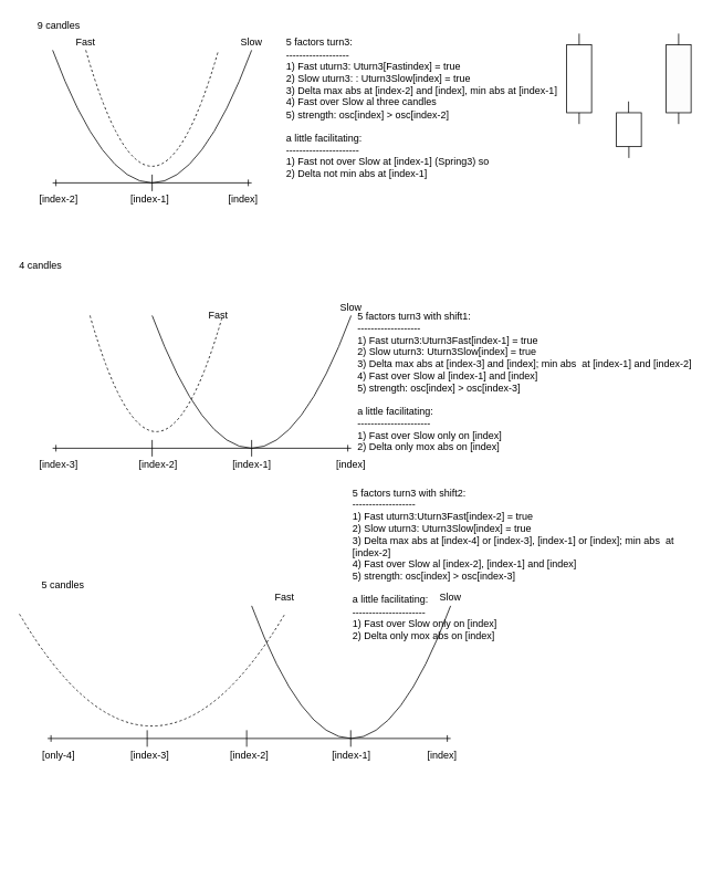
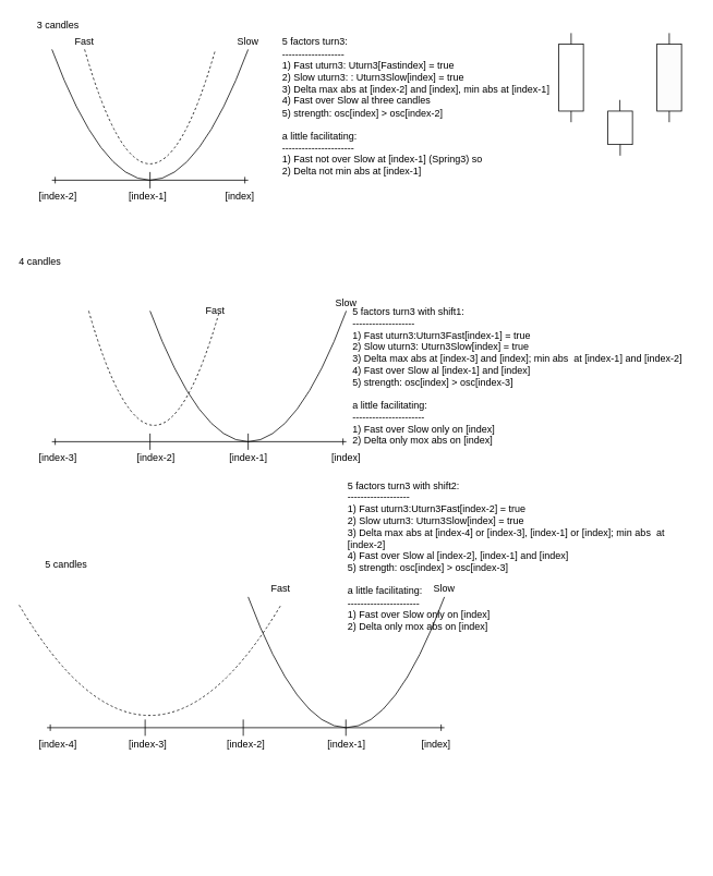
  <mxCell id="0" />
  <mxCell id="1" parent="0" />
- <mxCell id="2" value="9 candles" style="text;html=1;strokeColor=none;fillColor=none;align=left;verticalAlign=middle;whiteSpace=wrap;rounded=0;" parent="1" vertex="1"><mxGeometry x="43" width="250" height="20" as="geometry" y="20" /></mxCell>
+ <mxCell id="2" value="3 candles" style="text;html=1;strokeColor=none;fillColor=none;align=left;verticalAlign=middle;whiteSpace=wrap;rounded=0;" parent="1" vertex="1"><mxGeometry x="43" width="250" height="20" as="geometry" y="20" /></mxCell>
  <mxCell id="3" value="Slow" style="text;html=1;strokeColor=none;fillColor=none;align=center;verticalAlign=middle;whiteSpace=wrap;rounded=0;" parent="1" vertex="1"><mxGeometry x="283" y="40" width="40" height="20" as="geometry" /></mxCell>
  <mxCell id="4" value="Fast" style="text;html=1;strokeColor=none;fillColor=none;align=center;verticalAlign=middle;whiteSpace=wrap;rounded=0;" parent="1" vertex="1"><mxGeometry x="83" y="40" width="40" height="20" as="geometry" /></mxCell>
  <mxCell id="5" value="" style="endArrow=ERone;html=1;startArrow=ERone;startFill=0;endFill=0;" parent="1" edge="1"><mxGeometry x="40" y="190" width="50" height="50" as="geometry"><mxPoint x="63" y="220" as="sourcePoint" /><mxPoint x="303" y="220" as="targetPoint" /></mxGeometry></mxCell>
  <mxCell id="6" value="" style="endArrow=none;html=1;" parent="1" edge="1"><mxGeometry x="40" y="190" width="50" height="50" as="geometry"><mxPoint x="183" y="230" as="sourcePoint" /><mxPoint x="183" y="210" as="targetPoint" /></mxGeometry></mxCell>
  <mxCell id="7" value="" style="curved=1;endArrow=none;html=1;endFill=0;" parent="1" edge="1"><mxGeometry x="40" y="190" width="50" height="50" as="geometry"><mxPoint x="63" y="60" as="sourcePoint" /><mxPoint x="303" y="60" as="targetPoint" /><Array as="points"><mxPoint x="183" y="380" /></Array></mxGeometry></mxCell>
  <mxCell id="8" value="" style="curved=1;endArrow=none;html=1;endFill=0;dashed=1;" parent="1" edge="1"><mxGeometry x="40" y="190" width="50" height="50" as="geometry"><mxPoint x="103" y="60" as="sourcePoint" /><mxPoint x="263" y="60" as="targetPoint" /><Array as="points"><mxPoint x="183" y="340" /></Array></mxGeometry></mxCell>
  <mxCell id="9" value="[index]" style="text;html=1;strokeColor=none;fillColor=none;align=center;verticalAlign=middle;whiteSpace=wrap;rounded=0;" parent="1" vertex="1"><mxGeometry x="273" y="230" width="40" height="20" as="geometry" /></mxCell>
  <mxCell id="10" value="[index-1]" style="text;html=1;strokeColor=none;fillColor=none;align=center;verticalAlign=middle;whiteSpace=wrap;rounded=0;" parent="1" vertex="1"><mxGeometry x="153" y="230" width="55" height="20" as="geometry" /></mxCell>
  <mxCell id="11" value="[index-2]" style="text;html=1;strokeColor=none;fillColor=none;align=center;verticalAlign=middle;whiteSpace=wrap;rounded=0;" parent="1" vertex="1"><mxGeometry x="43" y="230" width="55" height="20" as="geometry" /></mxCell>
  <mxCell id="12" value="" style="curved=1;endArrow=none;html=1;endFill=0;" parent="1" edge="1"><mxGeometry x="280" y="860" width="50" height="50" as="geometry"><mxPoint x="303" y="730" as="sourcePoint" /><mxPoint x="543" y="730" as="targetPoint" /><Array as="points"><mxPoint x="423" y="1050" /></Array></mxGeometry></mxCell>
  <mxCell id="13" value="" style="endArrow=ERone;html=1;startArrow=ERone;startFill=0;endFill=0;" parent="1" edge="1"><mxGeometry x="34" y="860" width="50" height="50" as="geometry"><mxPoint x="57" y="890" as="sourcePoint" /><mxPoint x="543" y="890" as="targetPoint" /></mxGeometry></mxCell>
  <mxCell id="14" value="" style="endArrow=none;html=1;" parent="1" edge="1"><mxGeometry x="34" y="860" width="50" height="50" as="geometry"><mxPoint x="177" y="900" as="sourcePoint" /><mxPoint x="177" y="880" as="targetPoint" /></mxGeometry></mxCell>
  <mxCell id="15" value="" style="endArrow=none;html=1;" parent="1" edge="1"><mxGeometry x="154" y="860" width="50" height="50" as="geometry"><mxPoint x="297" y="900" as="sourcePoint" /><mxPoint x="297" y="880" as="targetPoint" /></mxGeometry></mxCell>
  <mxCell id="16" value="[index]" style="text;html=1;strokeColor=none;fillColor=none;align=center;verticalAlign=middle;whiteSpace=wrap;rounded=0;" parent="1" vertex="1"><mxGeometry x="513" y="900" width="40" height="20" as="geometry" /></mxCell>
  <mxCell id="17" value="[index-1]" style="text;html=1;strokeColor=none;fillColor=none;align=center;verticalAlign=middle;whiteSpace=wrap;rounded=0;" parent="1" vertex="1"><mxGeometry x="395.5" y="900" width="55" height="20" as="geometry" /></mxCell>
  <mxCell id="18" value="[index-2]" style="text;html=1;strokeColor=none;fillColor=none;align=center;verticalAlign=middle;whiteSpace=wrap;rounded=0;" parent="1" vertex="1"><mxGeometry x="273" y="900" width="55" height="20" as="geometry" /></mxCell>
  <mxCell id="19" value="[index-3]" style="text;html=1;strokeColor=none;fillColor=none;align=center;verticalAlign=middle;whiteSpace=wrap;rounded=0;" parent="1" vertex="1"><mxGeometry x="153" y="900" width="55" height="20" as="geometry" /></mxCell>
  <mxCell id="20" value="" style="curved=1;endArrow=none;html=1;endFill=0;dashed=1;" parent="1" edge="1"><mxGeometry x="39" y="860" width="50" height="50" as="geometry"><mxPoint y="740" as="sourcePoint" x="23" /><mxPoint x="343" y="740" as="targetPoint" /><Array as="points"><mxPoint x="182" y="1010" /></Array></mxGeometry></mxCell>
  <mxCell id="21" value="4 candles" style="text;html=1;strokeColor=none;fillColor=none;align=left;verticalAlign=middle;whiteSpace=wrap;rounded=0;" parent="1" vertex="1"><mxGeometry x="20.5" y="310" width="250" height="20" as="geometry" /></mxCell>
  <mxCell id="22" value="Slow" style="text;html=1;strokeColor=none;fillColor=none;align=center;verticalAlign=middle;whiteSpace=wrap;rounded=0;" parent="1" vertex="1"><mxGeometry x="403" y="360" width="40" height="20" as="geometry" /></mxCell>
  <mxCell id="23" value="Slow" style="text;html=1;strokeColor=none;fillColor=none;align=center;verticalAlign=middle;whiteSpace=wrap;rounded=0;" parent="1" vertex="1"><mxGeometry x="523" y="710" width="40" height="20" as="geometry" /></mxCell>
  <mxCell id="24" value="Fast" style="text;html=1;strokeColor=none;fillColor=none;align=center;verticalAlign=middle;whiteSpace=wrap;rounded=0;" parent="1" vertex="1"><mxGeometry x="243" y="370" width="40" height="20" as="geometry" /></mxCell>
  <mxCell id="25" value="Fast" style="text;html=1;strokeColor=none;fillColor=none;align=center;verticalAlign=middle;whiteSpace=wrap;rounded=0;" parent="1" vertex="1"><mxGeometry x="323" y="710" width="40" height="20" as="geometry" /></mxCell>
  <mxCell id="26" value="" style="group" vertex="1" connectable="0" parent="1"><mxGeometry x="683" y="40" width="150" height="150" as="geometry" /></mxCell>
  <mxCell id="27" value="" style="group" parent="26" vertex="1" connectable="0"><mxGeometry width="30" height="109.091" as="geometry" /></mxCell>
  <mxCell id="28" value="" style="rounded=0;whiteSpace=wrap;html=1;align=left;" parent="27" vertex="1"><mxGeometry y="13.636" width="30" height="81.818" as="geometry" /></mxCell>
  <mxCell id="29" value="" style="endArrow=none;html=1;" parent="27" edge="1"><mxGeometry width="50" height="50" relative="1" as="geometry"><mxPoint x="15" y="13.636" as="sourcePoint" /><mxPoint x="15" as="targetPoint" /></mxGeometry></mxCell>
  <mxCell id="30" value="" style="endArrow=none;html=1;" parent="27" edge="1"><mxGeometry width="50" height="50" relative="1" as="geometry"><mxPoint x="15" y="109.091" as="sourcePoint" /><mxPoint x="15" y="95.455" as="targetPoint" /></mxGeometry></mxCell>
  <mxCell id="31" value="" style="group" parent="26" vertex="1" connectable="0"><mxGeometry x="120" width="30" height="109.091" as="geometry" /></mxCell>
  <mxCell id="32" value="" style="rounded=0;whiteSpace=wrap;html=1;align=left;fillColor=#FCFCFC;" parent="31" vertex="1"><mxGeometry y="13.636" width="30" height="81.818" as="geometry" /></mxCell>
  <mxCell id="33" value="" style="endArrow=none;html=1;" parent="31" edge="1"><mxGeometry width="50" height="50" relative="1" as="geometry"><mxPoint x="15" y="13.636" as="sourcePoint" /><mxPoint x="15" as="targetPoint" /></mxGeometry></mxCell>
  <mxCell id="34" value="" style="endArrow=none;html=1;" parent="31" edge="1"><mxGeometry width="50" height="50" relative="1" as="geometry"><mxPoint x="15" y="109.091" as="sourcePoint" /><mxPoint x="15" y="95.455" as="targetPoint" /></mxGeometry></mxCell>
  <mxCell id="35" value="" style="rounded=0;whiteSpace=wrap;html=1;align=left;" parent="26" vertex="1"><mxGeometry x="60" y="95.455" width="30" height="40.909" as="geometry" /></mxCell>
  <mxCell id="36" value="" style="endArrow=none;html=1;" parent="26" edge="1"><mxGeometry x="59.625" y="81.818" width="37.5" height="34.091" as="geometry"><mxPoint x="74.625" y="95.455" as="sourcePoint" /><mxPoint x="74.625" y="81.818" as="targetPoint" /></mxGeometry></mxCell>
  <mxCell id="37" value="" style="endArrow=none;html=1;" parent="26" edge="1"><mxGeometry x="60" y="40.909" width="37.5" height="34.091" as="geometry"><mxPoint x="75" y="150" as="sourcePoint" /><mxPoint x="75" y="136.364" as="targetPoint" /></mxGeometry></mxCell>
  <mxCell id="38" value="5 factors turn3:&lt;br&gt;-------------------&lt;br&gt;1) Fast uturn3: Uturn3[Fastindex] = true&lt;br&gt;2) Slow uturn3: : Uturn3Slow[index] = true&lt;br&gt;3) Delta max abs at [index-2] and [index], min abs at [index-1]&lt;br&gt;4) Fast over Slow al three candles&lt;br&gt;5) strength: osc[index] &amp;gt; osc[index-2]&lt;br&gt;&lt;br&gt;a little facilitating: &lt;br&gt;----------------------&lt;br&gt;1) Fast not over Slow at [index-1] (Spring3) so&lt;br&gt;2) Delta not min abs at [index-1]" style="text;html=1;strokeColor=none;fillColor=none;align=left;verticalAlign=middle;whiteSpace=wrap;rounded=0;" vertex="1" parent="1"><mxGeometry x="343" y="120" width="421" height="20" as="geometry" /></mxCell>
  <mxCell id="39" value="5 factors turn3 with shift1:&lt;br&gt;-------------------&lt;br&gt;1) Fast uturn3:Uturn3Fast[index-1] = true&lt;br&gt;2) Slow uturn3: Uturn3Slow[index] = true&lt;br&gt;3) Delta max abs at [index-3] and [index]; min abs&amp;nbsp; at [index-1] and [index-2]&lt;br&gt;4) Fast over Slow al [index-1] and [index]&lt;br&gt;5) strength: osc[index] &amp;gt; osc[index-3]&lt;br&gt;&lt;br&gt;a little facilitating: &lt;br&gt;----------------------&lt;br&gt;1) Fast over Slow only on [index]&lt;br&gt;2) Delta only mox abs on [index]" style="text;html=1;strokeColor=none;fillColor=none;align=left;verticalAlign=middle;whiteSpace=wrap;rounded=0;" vertex="1" parent="1"><mxGeometry x="429" y="450" width="421" height="20" as="geometry" /></mxCell>
  <mxCell id="40" value="" style="endArrow=ERone;html=1;startArrow=ERone;startFill=0;endFill=0;" parent="1" edge="1"><mxGeometry x="40" y="510" width="50" height="50" as="geometry"><mxPoint x="63" y="540" as="sourcePoint" /><mxPoint x="423" y="540" as="targetPoint" /></mxGeometry></mxCell>
  <mxCell id="41" value="" style="endArrow=none;html=1;" parent="1" edge="1"><mxGeometry x="40" y="510" width="50" height="50" as="geometry"><mxPoint x="183" y="550" as="sourcePoint" /><mxPoint x="183" y="530" as="targetPoint" /></mxGeometry></mxCell>
  <mxCell id="42" value="" style="curved=1;endArrow=none;html=1;endFill=0;" parent="1" edge="1"><mxGeometry x="160" y="510" width="50" height="50" as="geometry"><mxPoint x="183" y="380" as="sourcePoint" /><mxPoint x="423" y="380" as="targetPoint" /><Array as="points"><mxPoint x="303" y="700" /></Array></mxGeometry></mxCell>
  <mxCell id="43" value="" style="curved=1;endArrow=none;html=1;endFill=0;dashed=1;" parent="1" edge="1"><mxGeometry x="45" y="510" width="50" height="50" as="geometry"><mxPoint x="108" y="380" as="sourcePoint" /><mxPoint x="268" y="380" as="targetPoint" /><Array as="points"><mxPoint x="188" y="660" /></Array></mxGeometry></mxCell>
  <mxCell id="44" value="" style="endArrow=none;html=1;" parent="1" edge="1"><mxGeometry x="160" y="510" width="50" height="50" as="geometry"><mxPoint x="303" y="550" as="sourcePoint" /><mxPoint x="303" y="530" as="targetPoint" /></mxGeometry></mxCell>
  <mxCell id="45" value="[index]" style="text;html=1;strokeColor=none;fillColor=none;align=center;verticalAlign=middle;whiteSpace=wrap;rounded=0;" parent="1" vertex="1"><mxGeometry x="403" y="550" width="40" height="20" as="geometry" /></mxCell>
  <mxCell id="46" value="[index-1]" style="text;html=1;strokeColor=none;fillColor=none;align=center;verticalAlign=middle;whiteSpace=wrap;rounded=0;" parent="1" vertex="1"><mxGeometry x="275.5" y="550" width="55" height="20" as="geometry" /></mxCell>
  <mxCell id="47" value="[index-2]" style="text;html=1;strokeColor=none;fillColor=none;align=center;verticalAlign=middle;whiteSpace=wrap;rounded=0;" parent="1" vertex="1"><mxGeometry x="163" y="550" width="55" height="20" as="geometry" /></mxCell>
  <mxCell id="48" value="[index-3]" style="text;html=1;strokeColor=none;fillColor=none;align=center;verticalAlign=middle;whiteSpace=wrap;rounded=0;" parent="1" vertex="1"><mxGeometry x="43" y="550" width="55" height="20" as="geometry" /></mxCell>
- <mxCell id="49" value="5 candles" style="text;html=1;strokeColor=none;fillColor=none;align=left;verticalAlign=middle;whiteSpace=wrap;rounded=0;" parent="1" vertex="1"><mxGeometry x="48" y="695" width="250" height="20" as="geometry" /></mxCell>
+ <mxCell id="49" value="5 candles" style="text;html=1;strokeColor=none;fillColor=none;align=left;verticalAlign=middle;whiteSpace=wrap;rounded=0;" parent="1" vertex="1"><mxGeometry x="53" y="680" width="250" height="20" as="geometry" /></mxCell>
  <mxCell id="50" value="" style="endArrow=none;html=1;" edge="1" parent="1"><mxGeometry x="279.5" y="860" width="50" height="50" as="geometry"><mxPoint x="422.5" y="900" as="sourcePoint" /><mxPoint x="422.5" y="880" as="targetPoint" /></mxGeometry></mxCell>
- <mxCell id="51" value="[only-4]" style="text;html=1;strokeColor=none;fillColor=none;align=center;verticalAlign=middle;whiteSpace=wrap;rounded=0;" vertex="1" parent="1"><mxGeometry x="43" y="900" width="55" height="20" as="geometry" /></mxCell>
+ <mxCell id="51" value="[index-4]" style="text;html=1;strokeColor=none;fillColor=none;align=center;verticalAlign=middle;whiteSpace=wrap;rounded=0;" vertex="1" parent="1"><mxGeometry x="43" y="900" width="55" height="20" as="geometry" /></mxCell>
  <mxCell id="52" value="5 factors turn3 with shift2:&lt;br&gt;-------------------&lt;br&gt;1) Fast uturn3:Uturn3Fast[index-2] = true&lt;br&gt;2) Slow uturn3: Uturn3Slow[index] = true&lt;br&gt;3) Delta max abs at [index-4] or [index-3], [index-1] or [index]; min abs&amp;nbsp; at [index-2]&lt;br&gt;4) Fast over Slow al [index-2], [index-1] and [index]&lt;br&gt;5) strength: osc[index] &amp;gt; osc[index-3]&lt;br&gt;&lt;br&gt;a little facilitating: &lt;br&gt;----------------------&lt;br&gt;1) Fast over Slow only on [index]&lt;br&gt;2) Delta only mox abs on [index]" style="text;html=1;strokeColor=none;fillColor=none;align=left;verticalAlign=middle;whiteSpace=wrap;rounded=0;" vertex="1" parent="1"><mxGeometry x="423" y="670" width="421" height="20" as="geometry" /></mxCell>
